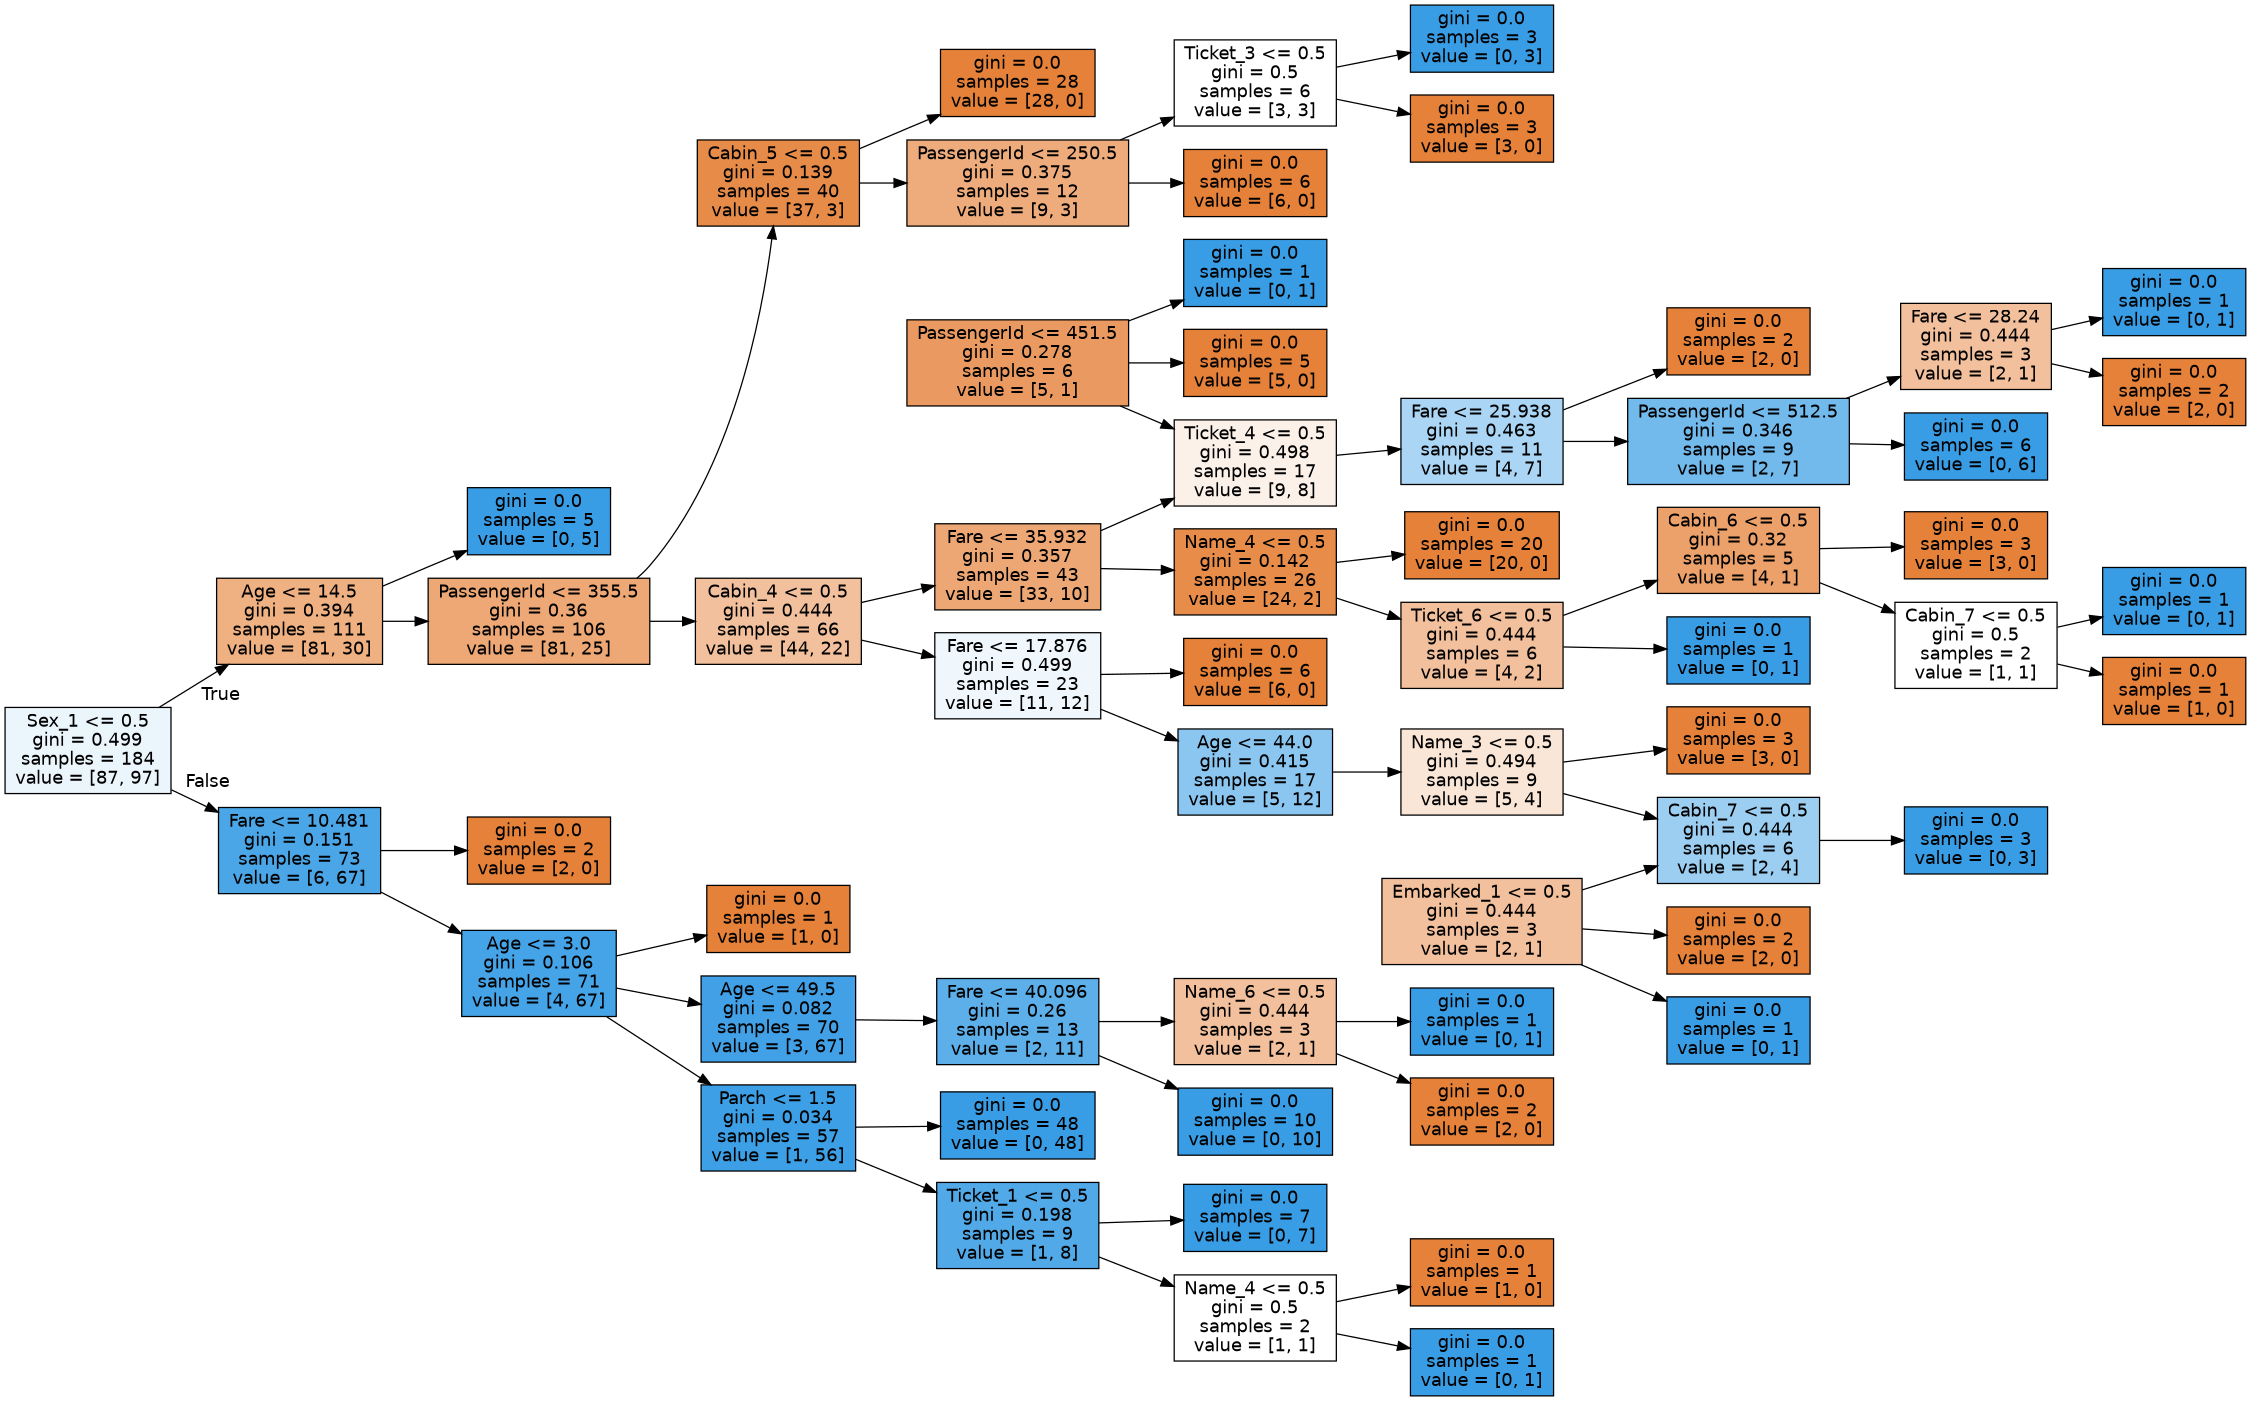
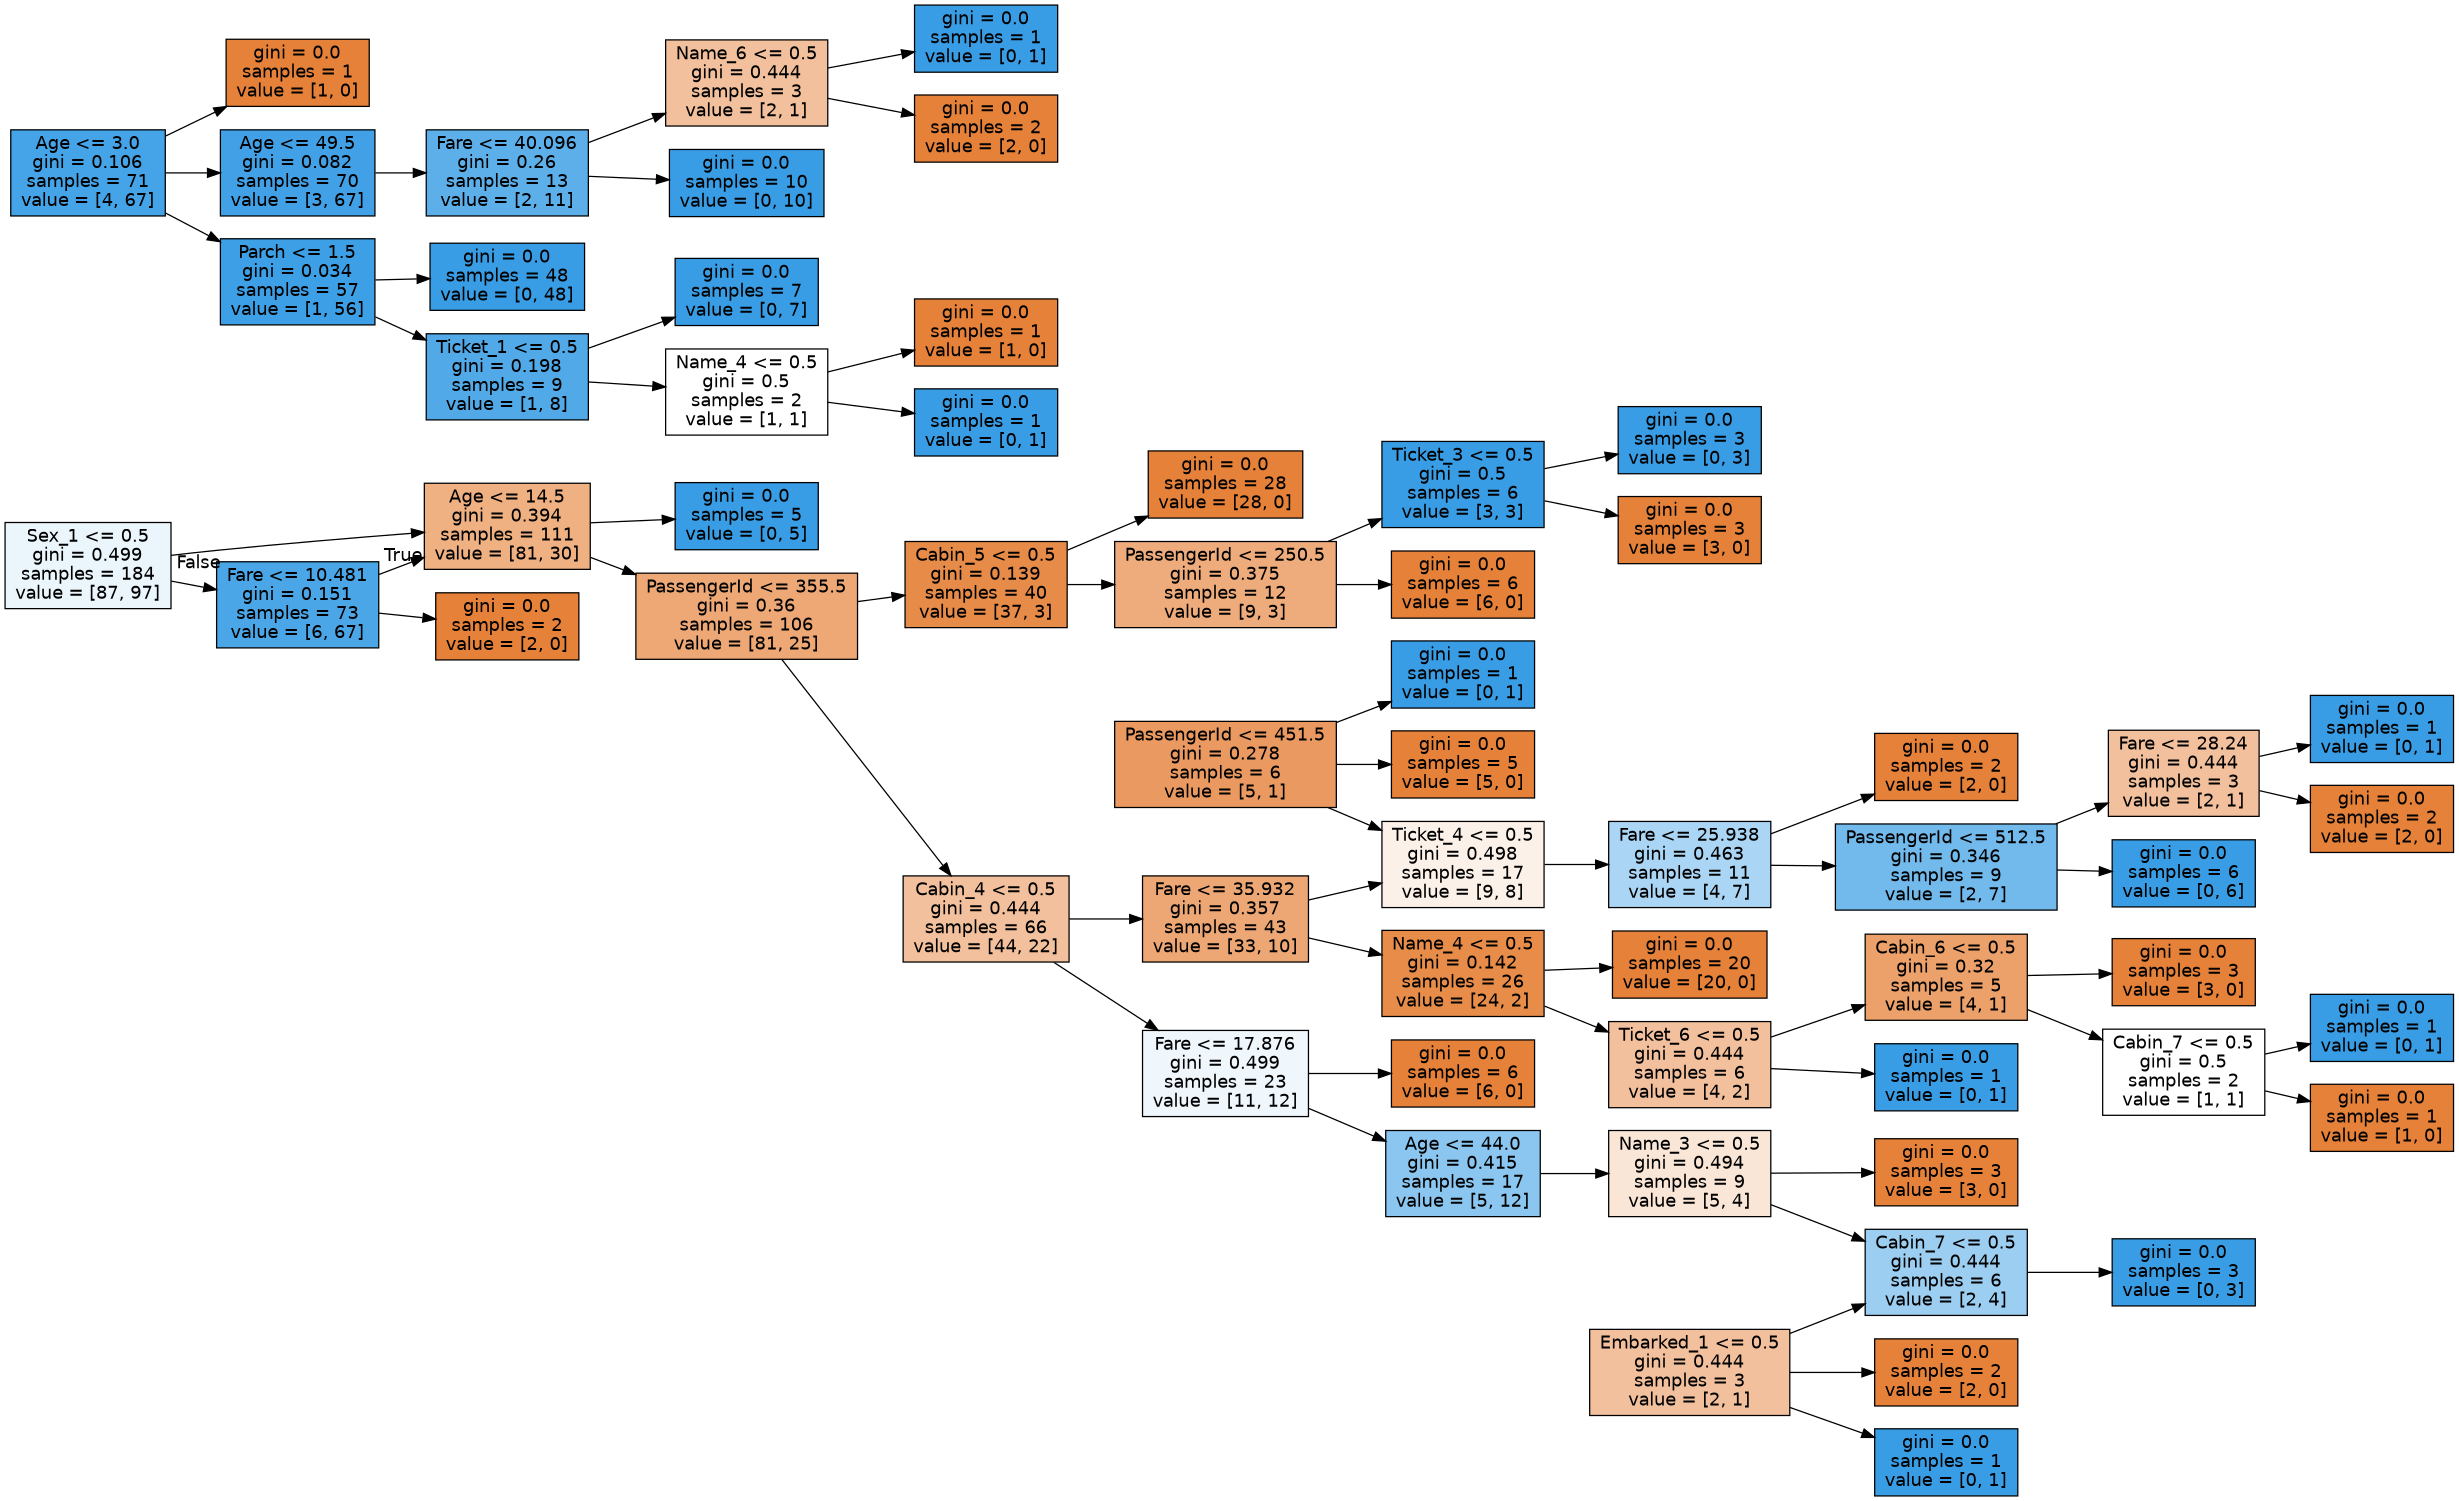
  digraph {
    rankdir=LR
    node [color=black fillcolor="#e58139" fontname=helvetica shape=box style=filled]
    edge [fontname=helvetica]
    n1 [fillcolor="#ebf5fc" label="Sex_1 <= 0.5\ngini = 0.499\nsamples = 184\nvalue = [87, 97]"]
    n2 [fillcolor="#efb082" label="Age <= 14.5\ngini = 0.394\nsamples = 111\nvalue = [81, 30]"]
    n3 [fillcolor="#4ba6e7" label="Fare <= 10.481\ngini = 0.151\nsamples = 73\nvalue = [6, 67]"]
    n4 [fillcolor="#399de5" label="gini = 0.0\nsamples = 5\nvalue = [0, 5]"]
    n5 [fillcolor="#eda876" label="PassengerId <= 355.5\ngini = 0.36\nsamples = 106\nvalue = [81, 25]"]
    n6 [label="gini = 0.0\nsamples = 2\nvalue = [2, 0]"]
    n7 [fillcolor="#45a3e7" label="Age <= 3.0\ngini = 0.106\nsamples = 71\nvalue = [4, 67]"]
    n8 [fillcolor="#e78b49" label="Cabin_5 <= 0.5\ngini = 0.139\nsamples = 40\nvalue = [37, 3]"]
    n9 [fillcolor="#f2c09c" label="Cabin_4 <= 0.5\ngini = 0.444\nsamples = 66\nvalue = [44, 22]"]
    n10 [label="gini = 0.0\nsamples = 28\nvalue = [28, 0]"]
    n11 [fillcolor="#eeab7b" label="PassengerId <= 250.5\ngini = 0.375\nsamples = 12\nvalue = [9, 3]"]
    n12 [fillcolor="#eda775" label="Fare <= 35.932\ngini = 0.357\nsamples = 43\nvalue = [33, 10]"]
    n13 [fillcolor="#eff7fd" label="Fare <= 17.876\ngini = 0.499\nsamples = 23\nvalue = [11, 12]"]
-   n14 [fillcolor="#ffffff" label="Ticket_3 <= 0.5\ngini = 0.5\nsamples = 6\nvalue = [3, 3]"]
+   n14 [fillcolor="#399de5" label="Ticket_3 <= 0.5\ngini = 0.5\nsamples = 6\nvalue = [3, 3]"]
    n15 [label="gini = 0.0\nsamples = 6\nvalue = [6, 0]"]
    n16 [fillcolor="#399de5" label="gini = 0.0\nsamples = 3\nvalue = [0, 3]"]
    n17 [label="gini = 0.0\nsamples = 3\nvalue = [3, 0]"]
    n18 [fillcolor="#fcf1e9" label="Ticket_4 <= 0.5\ngini = 0.498\nsamples = 17\nvalue = [9, 8]"]
    n19 [fillcolor="#e78c49" label="Name_4 <= 0.5\ngini = 0.142\nsamples = 26\nvalue = [24, 2]"]
    n20 [label="gini = 0.0\nsamples = 6\nvalue = [6, 0]"]
    n21 [fillcolor="#8bc6f0" label="Age <= 44.0\ngini = 0.415\nsamples = 17\nvalue = [5, 12]"]
    n22 [fillcolor="#aad5f4" label="Fare <= 25.938\ngini = 0.463\nsamples = 11\nvalue = [4, 7]"]
    n23 [label="gini = 0.0\nsamples = 20\nvalue = [20, 0]"]
    n24 [fillcolor="#f2c09c" label="Ticket_6 <= 0.5\ngini = 0.444\nsamples = 6\nvalue = [4, 2]"]
    n25 [label="gini = 0.0\nsamples = 2\nvalue = [2, 0]"]
    n26 [fillcolor="#72b9ec" label="PassengerId <= 512.5\ngini = 0.346\nsamples = 9\nvalue = [2, 7]"]
    n27 [fillcolor="#ea9a61" label="PassengerId <= 451.5\ngini = 0.278\nsamples = 6\nvalue = [5, 1]"]
    n28 [fillcolor="#399de5" label="gini = 0.0\nsamples = 1\nvalue = [0, 1]"]
    n29 [label="gini = 0.0\nsamples = 5\nvalue = [5, 0]"]
    n30 [fillcolor="#f2c09c" label="Fare <= 28.24\ngini = 0.444\nsamples = 3\nvalue = [2, 1]"]
    n31 [fillcolor="#399de5" label="gini = 0.0\nsamples = 6\nvalue = [0, 6]"]
    n32 [fillcolor="#399de5" label="gini = 0.0\nsamples = 1\nvalue = [0, 1]"]
    n33 [label="gini = 0.0\nsamples = 2\nvalue = [2, 0]"]
    n34 [fillcolor="#eca06a" label="Cabin_6 <= 0.5\ngini = 0.32\nsamples = 5\nvalue = [4, 1]"]
    n35 [fillcolor="#399de5" label="gini = 0.0\nsamples = 1\nvalue = [0, 1]"]
    n36 [label="gini = 0.0\nsamples = 3\nvalue = [3, 0]"]
    n37 [fillcolor="#ffffff" label="Cabin_7 <= 0.5\ngini = 0.5\nsamples = 2\nvalue = [1, 1]"]
    n38 [fillcolor="#399de5" label="gini = 0.0\nsamples = 1\nvalue = [0, 1]"]
    n39 [label="gini = 0.0\nsamples = 1\nvalue = [1, 0]"]
    n40 [fillcolor="#fae6d7" label="Name_3 <= 0.5\ngini = 0.494\nsamples = 9\nvalue = [5, 4]"]
    n41 [label="gini = 0.0\nsamples = 3\nvalue = [3, 0]"]
    n42 [fillcolor="#9ccef2" label="Cabin_7 <= 0.5\ngini = 0.444\nsamples = 6\nvalue = [2, 4]"]
    n43 [fillcolor="#399de5" label="gini = 0.0\nsamples = 3\nvalue = [0, 3]"]
    n44 [fillcolor="#f2c09c" label="Embarked_1 <= 0.5\ngini = 0.444\nsamples = 3\nvalue = [2, 1]"]
    n45 [label="gini = 0.0\nsamples = 2\nvalue = [2, 0]"]
    n46 [fillcolor="#399de5" label="gini = 0.0\nsamples = 1\nvalue = [0, 1]"]
    n47 [label="gini = 0.0\nsamples = 1\nvalue = [1, 0]"]
    n48 [fillcolor="#42a1e6" label="Age <= 49.5\ngini = 0.082\nsamples = 70\nvalue = [3, 67]"]
    n49 [fillcolor="#3d9fe5" label="Parch <= 1.5\ngini = 0.034\nsamples = 57\nvalue = [1, 56]"]
    n50 [fillcolor="#5dafea" label="Fare <= 40.096\ngini = 0.26\nsamples = 13\nvalue = [2, 11]"]
    n51 [fillcolor="#399de5" label="gini = 0.0\nsamples = 48\nvalue = [0, 48]"]
    n52 [fillcolor="#52a9e8" label="Ticket_1 <= 0.5\ngini = 0.198\nsamples = 9\nvalue = [1, 8]"]
    n53 [fillcolor="#f2c09c" label="Name_6 <= 0.5\ngini = 0.444\nsamples = 3\nvalue = [2, 1]"]
    n54 [fillcolor="#399de5" label="gini = 0.0\nsamples = 10\nvalue = [0, 10]"]
    n55 [fillcolor="#399de5" label="gini = 0.0\nsamples = 7\nvalue = [0, 7]"]
    n56 [fillcolor="#ffffff" label="Name_4 <= 0.5\ngini = 0.5\nsamples = 2\nvalue = [1, 1]"]
    n57 [label="gini = 0.0\nsamples = 1\nvalue = [1, 0]"]
    n58 [fillcolor="#399de5" label="gini = 0.0\nsamples = 1\nvalue = [0, 1]"]
    n59 [fillcolor="#399de5" label="gini = 0.0\nsamples = 1\nvalue = [0, 1]"]
    n60 [label="gini = 0.0\nsamples = 2\nvalue = [2, 0]"]
    n1 -> n2 [headlabel=True labelangle=45 labeldistance=2.5]
    n1 -> n3 [headlabel=False labelangle=-45 labeldistance=2.5]
    n2 -> n4
    n2 -> n5
    n3 -> n6
-   n3 -> n7
+   n3 -> n2
    n5 -> n8
    n5 -> n9
    n7 -> n47
    n7 -> n48
    n7 -> n49
    n8 -> n10
    n8 -> n11
    n9 -> n12
    n9 -> n13
    n11 -> n14
    n11 -> n15
    n12 -> n18
    n12 -> n19
    n13 -> n20
    n13 -> n21
    n14 -> n16
    n14 -> n17
    n18 -> n22
    n19 -> n23
    n19 -> n24
    n21 -> n40
    n22 -> n25
    n22 -> n26
    n24 -> n34
    n24 -> n35
    n26 -> n30
    n26 -> n31
    n27 -> n18
    n27 -> n28
    n27 -> n29
    n30 -> n32
    n30 -> n33
    n34 -> n36
    n34 -> n37
    n37 -> n38
    n37 -> n39
    n40 -> n41
    n40 -> n42
    n42 -> n43
    n44 -> n42
    n44 -> n45
    n44 -> n46
    n48 -> n50
    n49 -> n51
    n49 -> n52
    n50 -> n53
    n50 -> n54
    n52 -> n55
    n52 -> n56
    n53 -> n59
    n53 -> n60
    n56 -> n57
    n56 -> n58
  }
